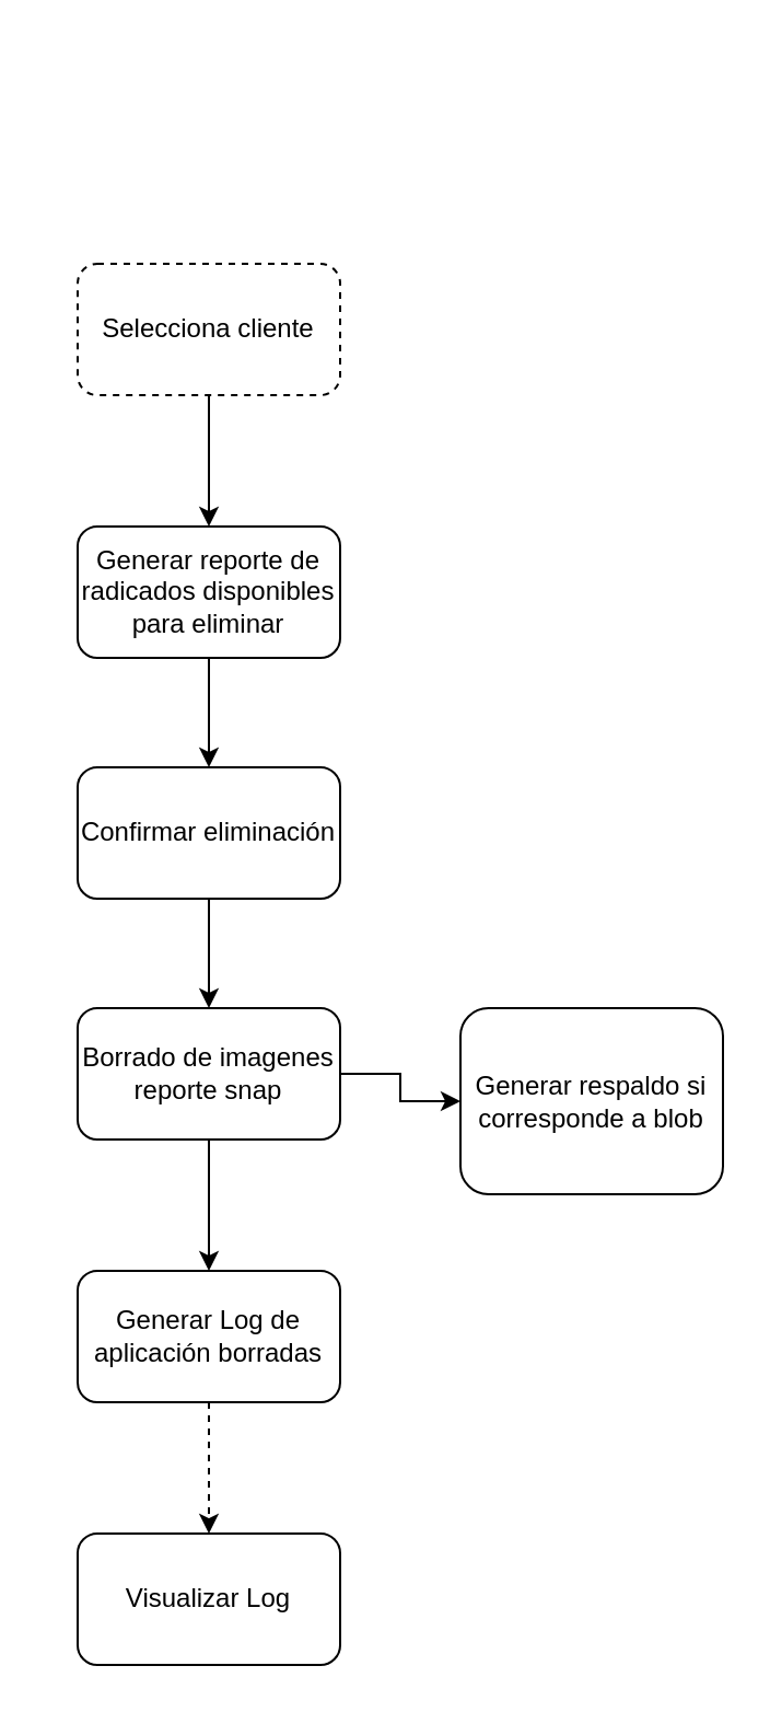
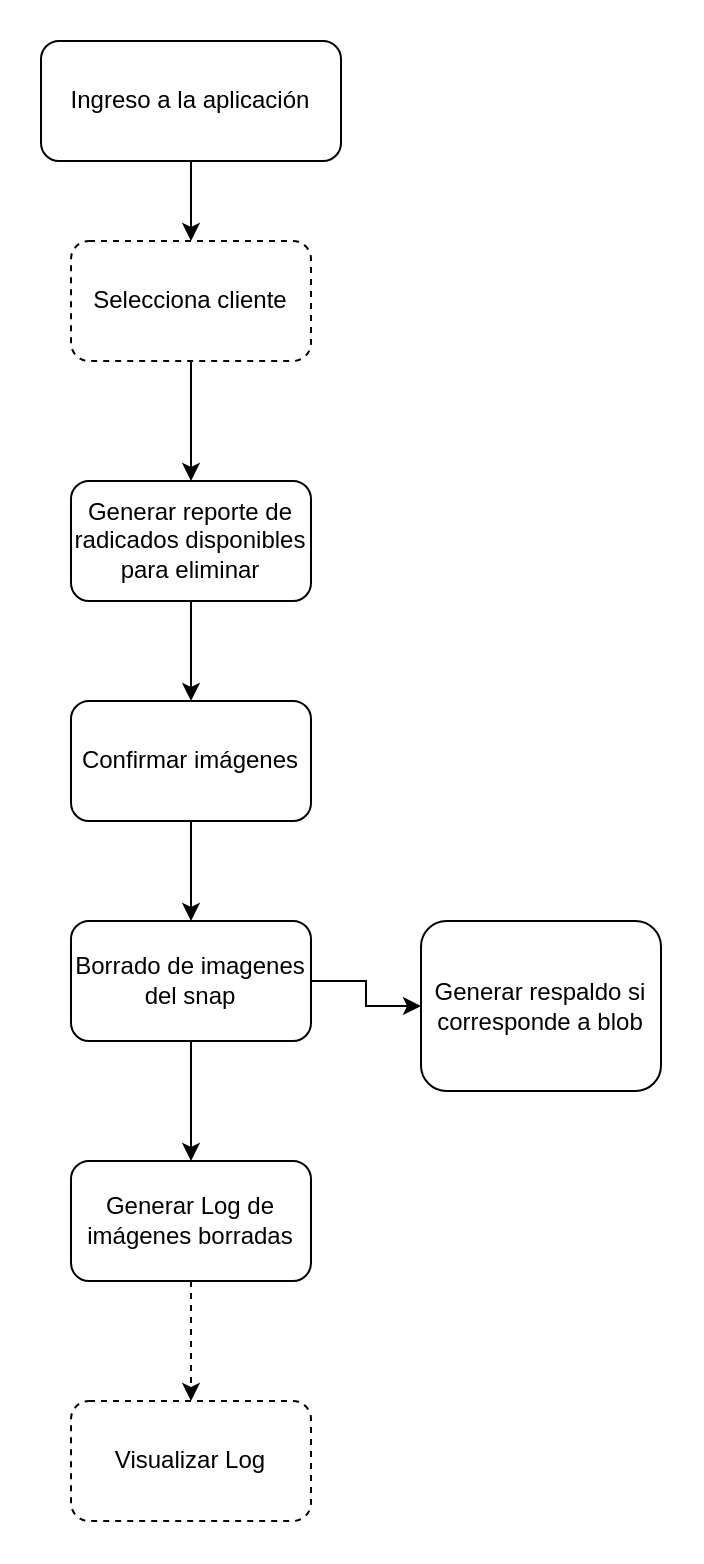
  <mxCell id="0" />
  <mxCell id="1" parent="0" />
+ <mxCell id="2" style="edgeStyle=orthogonalEdgeStyle;rounded=0;orthogonalLoop=1;jettySize=auto;html=1;entryX=0.5;entryY=0;entryDx=0;entryDy=0;" edge="1" parent="1" source="3" target="5"><mxGeometry relative="1" as="geometry" /></mxCell>
+ <mxCell id="3" value="Ingreso a la aplicación" style="rounded=1;whiteSpace=wrap;html=1;" vertex="1" parent="1"><mxGeometry x="20" y="20" width="150" height="60" as="geometry" /></mxCell>
  <mxCell id="4" style="edgeStyle=orthogonalEdgeStyle;rounded=0;orthogonalLoop=1;jettySize=auto;html=1;" edge="1" parent="1" source="5" target="7"><mxGeometry relative="1" as="geometry" /></mxCell>
  <mxCell id="5" value="Selecciona cliente" style="rounded=1;whiteSpace=wrap;html=1;dashed=1;" vertex="1" parent="1"><mxGeometry x="35" y="120" width="120" height="60" as="geometry" /></mxCell>
  <mxCell id="6" style="edgeStyle=orthogonalEdgeStyle;rounded=0;orthogonalLoop=1;jettySize=auto;html=1;entryX=0.5;entryY=0;entryDx=0;entryDy=0;" edge="1" parent="1" source="7" target="9"><mxGeometry relative="1" as="geometry" /></mxCell>
  <mxCell id="7" value="Generar reporte de radicados disponibles para eliminar" style="rounded=1;whiteSpace=wrap;html=1;" vertex="1" parent="1"><mxGeometry x="35" y="240" width="120" height="60" as="geometry" /></mxCell>
  <mxCell id="8" style="edgeStyle=orthogonalEdgeStyle;rounded=0;orthogonalLoop=1;jettySize=auto;html=1;entryX=0.5;entryY=0;entryDx=0;entryDy=0;" edge="1" parent="1" source="9" target="12"><mxGeometry relative="1" as="geometry" /></mxCell>
- <mxCell id="9" value="Confirmar eliminación" style="rounded=1;whiteSpace=wrap;html=1;" vertex="1" parent="1"><mxGeometry x="35" y="350" width="120" height="60" as="geometry" /></mxCell>
+ <mxCell id="9" value="Confirmar imágenes" style="rounded=1;whiteSpace=wrap;html=1;" vertex="1" parent="1"><mxGeometry x="35" y="350" width="120" height="60" as="geometry" /></mxCell>
  <mxCell id="10" style="edgeStyle=orthogonalEdgeStyle;rounded=0;orthogonalLoop=1;jettySize=auto;html=1;entryX=0;entryY=0.5;entryDx=0;entryDy=0;" edge="1" parent="1" source="12" target="13"><mxGeometry relative="1" as="geometry" /></mxCell>
  <mxCell id="11" style="edgeStyle=orthogonalEdgeStyle;rounded=0;orthogonalLoop=1;jettySize=auto;html=1;" edge="1" parent="1" source="12" target="15"><mxGeometry relative="1" as="geometry" /></mxCell>
- <mxCell id="12" value="Borrado de imagenes reporte snap" style="rounded=1;whiteSpace=wrap;html=1;" vertex="1" parent="1"><mxGeometry x="35" y="460" width="120" height="60" as="geometry" /></mxCell>
+ <mxCell id="12" value="Borrado de imagenes del snap" style="rounded=1;whiteSpace=wrap;html=1;" vertex="1" parent="1"><mxGeometry x="35" y="460" width="120" height="60" as="geometry" /></mxCell>
  <mxCell id="13" value="Generar respaldo si corresponde a blob" style="rounded=1;whiteSpace=wrap;html=1;" vertex="1" parent="1"><mxGeometry x="210" y="460" width="120" height="85" as="geometry" /></mxCell>
  <mxCell id="14" style="edgeStyle=orthogonalEdgeStyle;rounded=0;orthogonalLoop=1;jettySize=auto;html=1;dashed=1;" edge="1" parent="1" source="15" target="16"><mxGeometry relative="1" as="geometry" /></mxCell>
- <mxCell id="15" value="Generar Log de aplicación borradas" style="rounded=1;whiteSpace=wrap;html=1;" vertex="1" parent="1"><mxGeometry x="35" y="580" width="120" height="60" as="geometry" /></mxCell>
- <mxCell id="16" value="Visualizar Log" style="rounded=1;whiteSpace=wrap;html=1;" vertex="1" parent="1"><mxGeometry x="35" y="700" width="120" height="60" as="geometry" /></mxCell>
+ <mxCell id="15" value="Generar Log de imágenes borradas" style="rounded=1;whiteSpace=wrap;html=1;" vertex="1" parent="1"><mxGeometry x="35" y="580" width="120" height="60" as="geometry" /></mxCell>
+ <mxCell id="16" value="Visualizar Log" style="rounded=1;whiteSpace=wrap;html=1;dashed=1;" vertex="1" parent="1"><mxGeometry x="35" y="700" width="120" height="60" as="geometry" /></mxCell>
